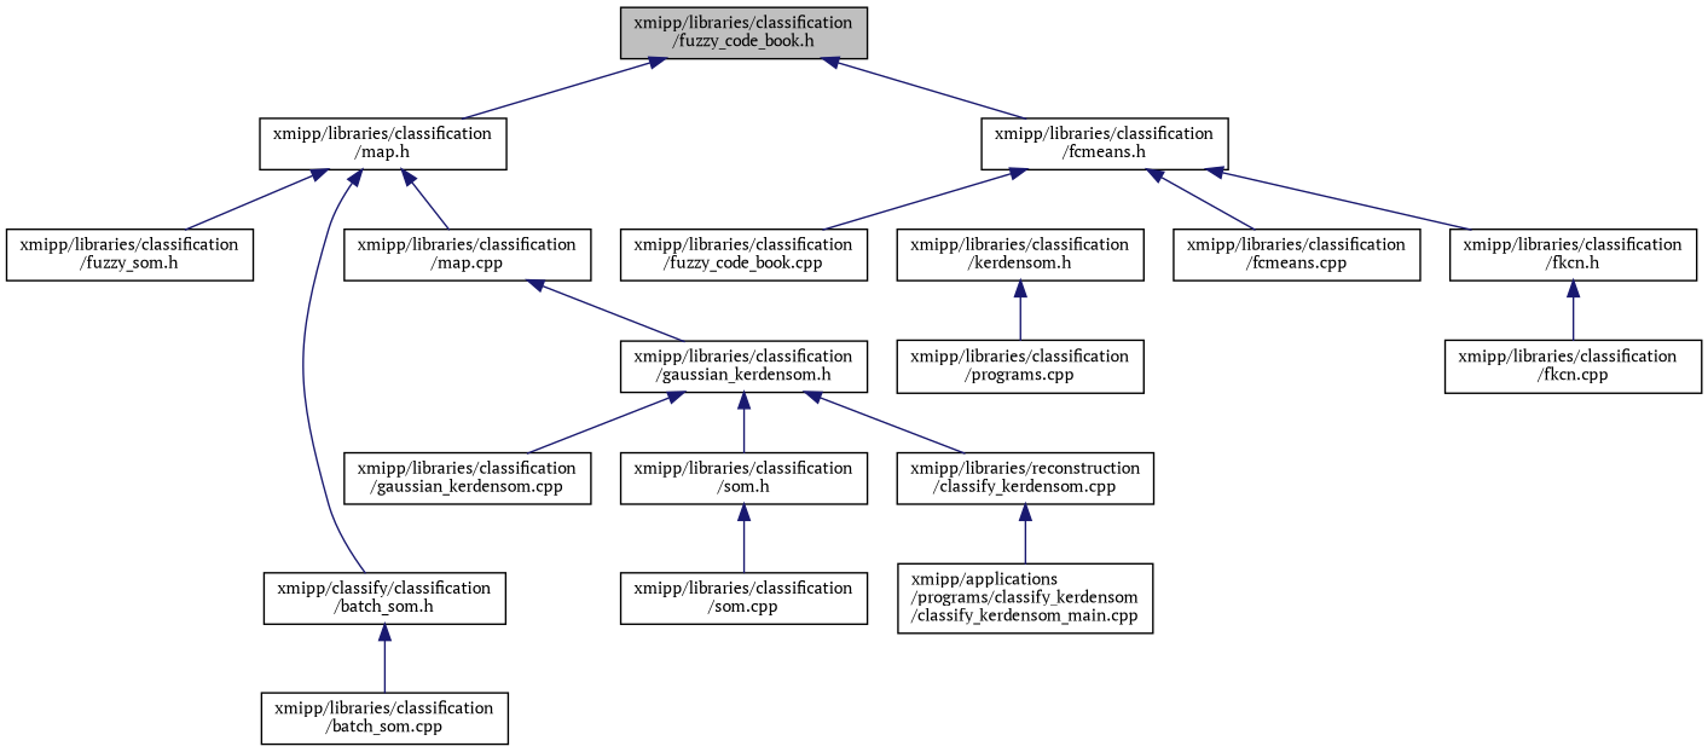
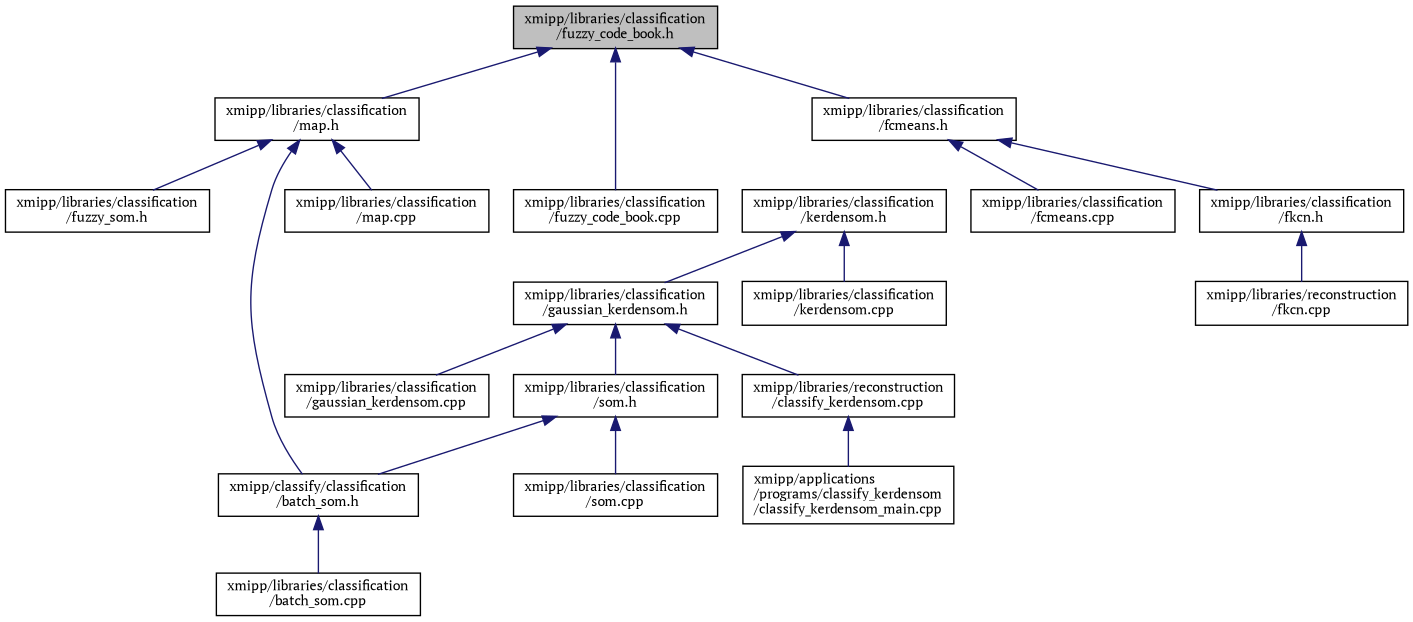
  digraph {
    fontname="PT Serif"
    node [color=black fillcolor=white fontname="PT Serif" fontsize=10 shape=record style=filled]
    edge [color=midnightblue dir=back fontname="PT Serif" fontsize=10 labelfontname=Helvetica labelfontsize=10 style=solid]
    n1 [fillcolor=grey75 fontcolor=black height=0.2 label="xmipp/libraries/classification\l/fuzzy_code_book.h" width=0.4]
    n2 [height=0.2 label="xmipp/libraries/classification\l/map.h" width=0.4]
    n3 [height=0.2 label="xmipp/libraries/classification\l/fcmeans.h" width=0.4]
    n4 [height=0.2 label="xmipp/libraries/classification\l/fuzzy_code_book.cpp" width=0.4]
    n5 [height=0.2 label="xmipp/classify/classification\l/batch_som.h" width=0.4]
    n6 [height=0.2 label="xmipp/libraries/classification\l/fuzzy_som.h" width=0.4]
    n7 [height=0.2 label="xmipp/libraries/classification\l/map.cpp" width=0.4]
    n8 [height=0.2 label="xmipp/libraries/classification\l/fcmeans.cpp" width=0.4]
    n9 [height=0.2 label="xmipp/libraries/classification\l/fkcn.h" width=0.4]
    n10 [height=0.2 label="xmipp/libraries/classification\l/batch_som.cpp" width=0.4]
    n11 [height=0.2 label="xmipp/libraries/classification\l/som.h" width=0.4]
    n12 [height=0.2 label="xmipp/libraries/classification\l/som.cpp" width=0.4]
    n13 [height=0.2 label="xmipp/libraries/classification\l/kerdensom.h" width=0.4]
    n14 [height=0.2 label="xmipp/libraries/classification\l/gaussian_kerdensom.h" width=0.4]
-   n15 [height=0.2 label="xmipp/libraries/classification\l/programs.cpp" width=0.4]
+   n15 [height=0.2 label="xmipp/libraries/classification\l/kerdensom.cpp" width=0.4]
    n16 [height=0.2 label="xmipp/libraries/classification\l/gaussian_kerdensom.cpp" width=0.4]
    n17 [height=0.2 label="xmipp/libraries/reconstruction\l/classify_kerdensom.cpp" width=0.4]
    n18 [height=0.2 label="xmipp/applications\l/programs/classify_kerdensom\l/classify_kerdensom_main.cpp" width=0.4]
-   n19 [height=0.2 label="xmipp/libraries/classification\l/fkcn.cpp" width=0.4]
+   n19 [height=0.2 label="xmipp/libraries/reconstruction\l/fkcn.cpp" width=0.4]
    n1 -> n2
    n1 -> n3
-   n3 -> n4
+   n1 -> n4
    n2 -> n5
    n2 -> n6
    n2 -> n7
    n3 -> n8
    n3 -> n9
    n5 -> n10
    n9 -> n19
+   n11 -> n5
    n11 -> n12
-   n7 -> n14
+   n13 -> n14
    n13 -> n15
    n14 -> n11
    n14 -> n16
    n14 -> n17
    n17 -> n18
  }
